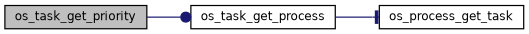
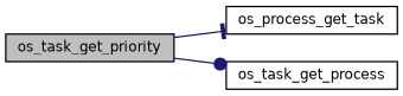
  digraph {
    fontname="DejaVu Sans"
    rankdir=LR
    node [color=black fillcolor=white fontname="DejaVu Sans" fontsize=10 shape=record style=filled]
    edge [color=midnightblue fontname="DejaVu Sans" fontsize=10 labelfontname=FreeSans labelfontsize=10 style=solid]
    n1 [fillcolor=grey75 fontcolor=black height=0.2 label=os_task_get_priority width=0.4]
    n2 [height=0.2 label=os_process_get_task width=0.4]
    n3 [height=0.2 label=os_task_get_process width=0.4]
-   n3 -> n2 [arrowhead=tee]
+   n1 -> n2 [arrowhead=tee]
    n1 -> n3 [arrowhead=dot]
  }
